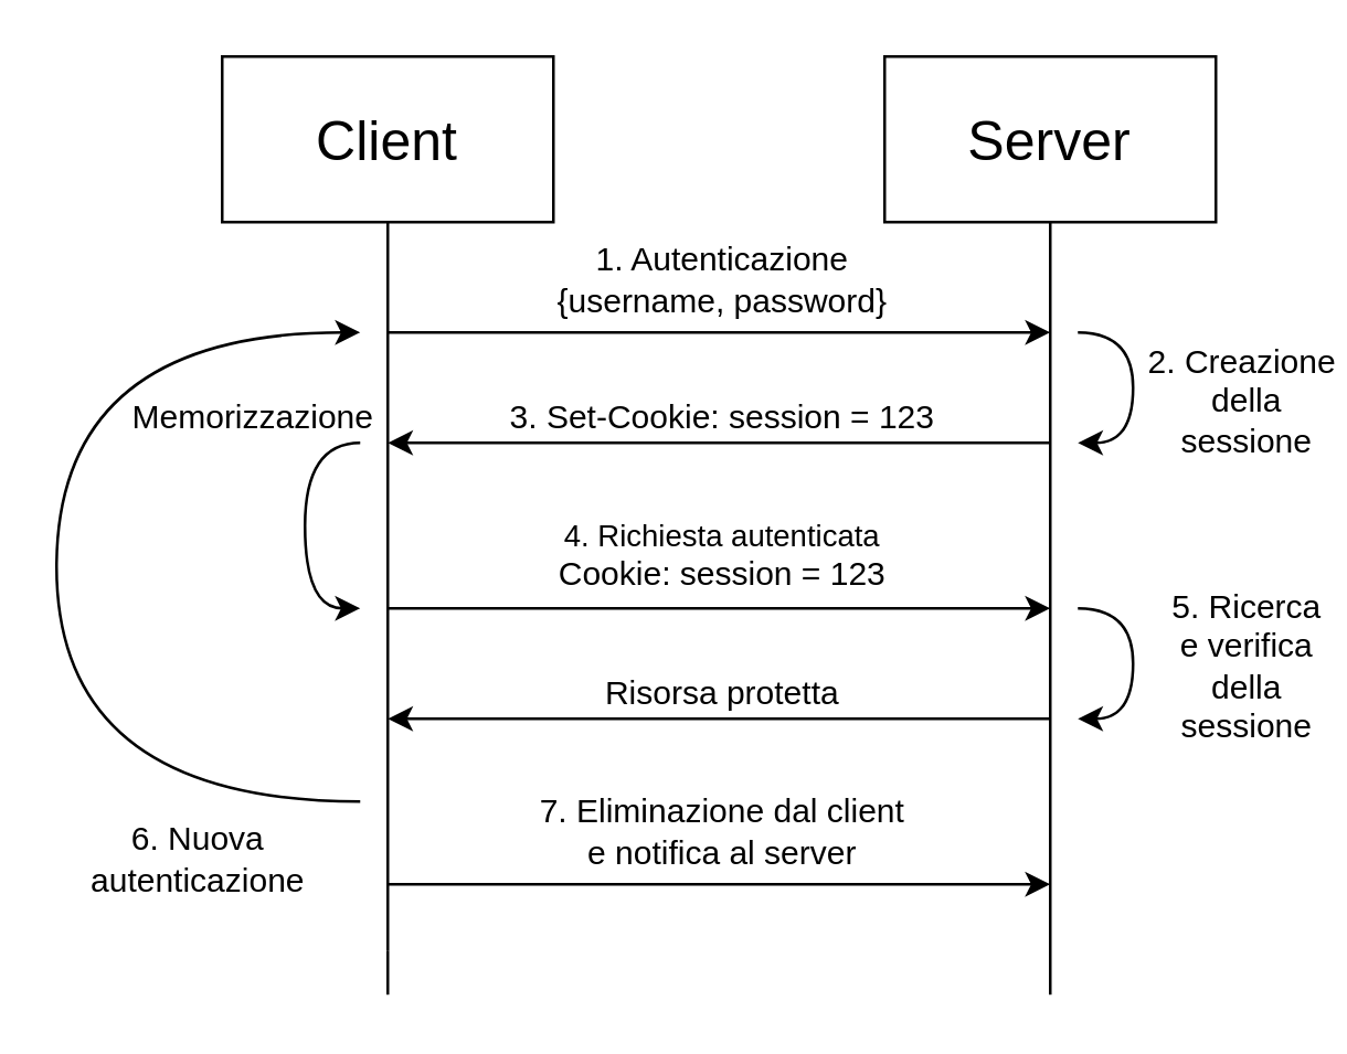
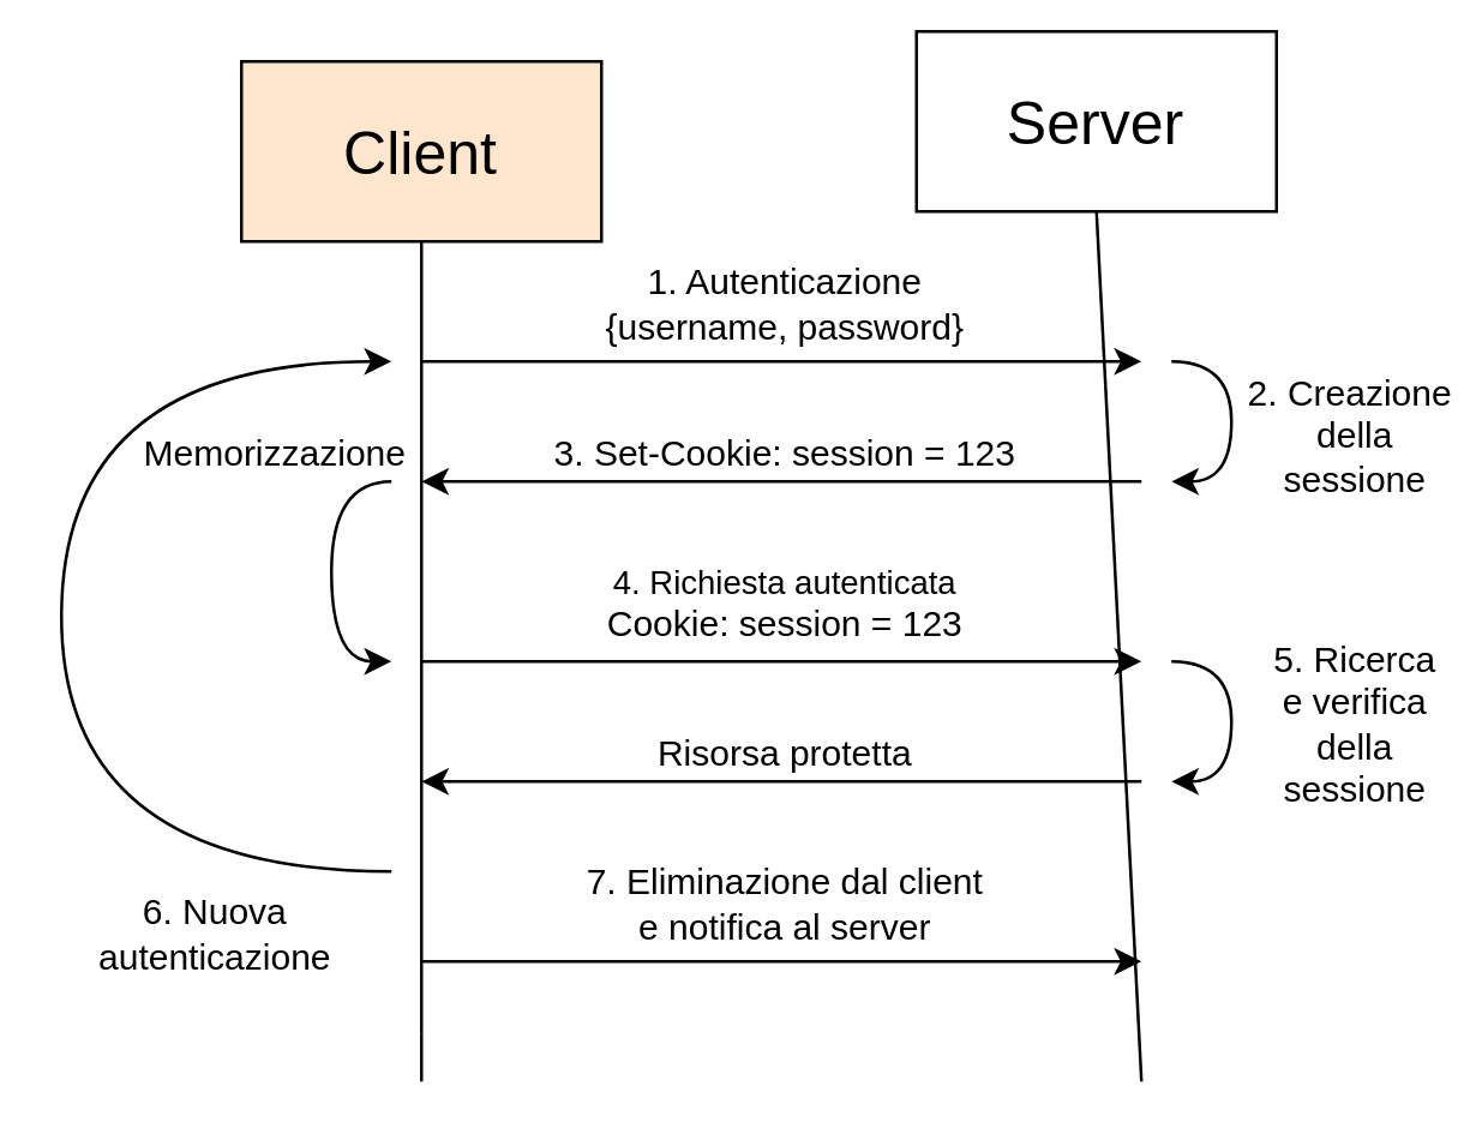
  <mxCell id="0" />
  <mxCell id="1" parent="0" />
- <mxCell id="2" value="&lt;font style=&quot;font-size: 20px;&quot;&gt;Client&lt;/font&gt;" style="rounded=0;whiteSpace=wrap;html=1;" parent="1" vertex="1"><mxGeometry x="80" y="20" width="120" height="60" as="geometry" /></mxCell>
- <mxCell id="3" value="&lt;font style=&quot;font-size: 20px;&quot;&gt;Server&lt;/font&gt;" style="rounded=0;whiteSpace=wrap;html=1;" parent="1" vertex="1"><mxGeometry x="320" y="20" width="120" height="60" as="geometry" /></mxCell>
+ <mxCell id="2" value="&lt;font style=&quot;font-size: 20px;&quot;&gt;Client&lt;/font&gt;" style="rounded=0;whiteSpace=wrap;html=1;fillColor=#ffe6cc;" parent="1" vertex="1"><mxGeometry x="80" y="20" width="120" height="60" as="geometry" /></mxCell>
+ <mxCell id="3" value="&lt;font style=&quot;font-size: 20px;&quot;&gt;Server&lt;/font&gt;" style="rounded=0;whiteSpace=wrap;html=1;" parent="1" vertex="1"><mxGeometry x="305" y="10" width="120" height="60" as="geometry" /></mxCell>
  <mxCell id="4" value="" style="endArrow=none;html=1;rounded=0;entryX=0.5;entryY=1;entryDx=0;entryDy=0;" parent="1" target="2" edge="1"><mxGeometry width="50" height="50" relative="1" as="geometry"><mxPoint x="140" y="344" as="sourcePoint" /><mxPoint x="380" y="230" as="targetPoint" /></mxGeometry></mxCell>
  <mxCell id="5" value="" style="endArrow=none;html=1;rounded=0;entryX=0.5;entryY=1;entryDx=0;entryDy=0;" parent="1" target="3" edge="1"><mxGeometry width="50" height="50" relative="1" as="geometry"><mxPoint x="380" y="360" as="sourcePoint" /><mxPoint x="390" y="100" as="targetPoint" /></mxGeometry></mxCell>
  <mxCell id="6" value="" style="endArrow=classic;html=1;rounded=0;" parent="1" edge="1"><mxGeometry relative="1" as="geometry"><mxPoint x="140" y="120" as="sourcePoint" /><mxPoint x="380" y="120" as="targetPoint" /></mxGeometry></mxCell>
  <mxCell id="7" value="&lt;font style=&quot;font-size: 12px;&quot;&gt;1. Autenticazione&lt;br&gt;{username, password}&lt;/font&gt;" style="edgeLabel;resizable=0;html=1;align=center;verticalAlign=middle;" parent="6" connectable="0" vertex="1"><mxGeometry relative="1" as="geometry"><mxPoint y="-20" as="offset" /></mxGeometry></mxCell>
  <mxCell id="8" value="" style="curved=1;endArrow=classic;html=1;rounded=0;" parent="1" edge="1"><mxGeometry width="50" height="50" relative="1" as="geometry"><mxPoint x="390" y="120" as="sourcePoint" /><mxPoint x="390" y="160" as="targetPoint" /><Array as="points"><mxPoint x="410" y="120" /><mxPoint x="410" y="160" /></Array></mxGeometry></mxCell>
  <mxCell id="9" value="&lt;font style=&quot;font-size: 12px;&quot;&gt;2. Creazione&amp;nbsp;&lt;br&gt;della&lt;br&gt;sessione&lt;br&gt;&lt;/font&gt;" style="edgeLabel;html=1;align=center;verticalAlign=middle;resizable=0;points=[];" parent="8" vertex="1" connectable="0"><mxGeometry x="-0.219" y="-2" relative="1" as="geometry"><mxPoint x="42" y="13" as="offset" /></mxGeometry></mxCell>
  <mxCell id="10" value="" style="endArrow=classic;html=1;rounded=0;" parent="1" edge="1"><mxGeometry relative="1" as="geometry"><mxPoint x="380" y="160" as="sourcePoint" /><mxPoint x="140" y="160" as="targetPoint" /></mxGeometry></mxCell>
  <mxCell id="11" value="&lt;font style=&quot;font-size: 12px;&quot;&gt;3.&amp;nbsp;Set-Cookie: session = 123&lt;/font&gt;" style="edgeLabel;resizable=0;html=1;align=center;verticalAlign=middle;" parent="10" connectable="0" vertex="1"><mxGeometry relative="1" as="geometry"><mxPoint y="-10" as="offset" /></mxGeometry></mxCell>
  <mxCell id="12" value="" style="endArrow=classic;html=1;rounded=0;" parent="1" edge="1"><mxGeometry relative="1" as="geometry"><mxPoint x="140" y="220" as="sourcePoint" /><mxPoint x="380" y="220" as="targetPoint" /></mxGeometry></mxCell>
  <mxCell id="13" value="&lt;font style=&quot;&quot;&gt;4. Richiesta autenticata&lt;br&gt;&lt;span style=&quot;font-size: 12px;&quot;&gt;Cookie: session = 123&lt;/span&gt;&lt;br&gt;&lt;/font&gt;" style="edgeLabel;resizable=0;html=1;align=center;verticalAlign=middle;" parent="12" connectable="0" vertex="1"><mxGeometry relative="1" as="geometry"><mxPoint y="-20" as="offset" /></mxGeometry></mxCell>
  <mxCell id="14" value="" style="endArrow=classic;html=1;rounded=0;" parent="1" edge="1"><mxGeometry relative="1" as="geometry"><mxPoint x="380" y="260" as="sourcePoint" /><mxPoint x="140" y="260" as="targetPoint" /></mxGeometry></mxCell>
  <mxCell id="15" value="&lt;font style=&quot;font-size: 12px;&quot;&gt;Risorsa protetta&lt;/font&gt;" style="edgeLabel;resizable=0;html=1;align=center;verticalAlign=middle;" parent="14" connectable="0" vertex="1"><mxGeometry relative="1" as="geometry"><mxPoint y="-10" as="offset" /></mxGeometry></mxCell>
  <mxCell id="16" value="" style="curved=1;endArrow=classic;html=1;rounded=0;" parent="1" edge="1"><mxGeometry width="50" height="50" relative="1" as="geometry"><mxPoint x="390" y="220" as="sourcePoint" /><mxPoint x="390" y="260" as="targetPoint" /><Array as="points"><mxPoint x="410" y="220" /><mxPoint x="410" y="260" /></Array></mxGeometry></mxCell>
  <mxCell id="17" value="&lt;font style=&quot;font-size: 12px;&quot;&gt;5. Ricerca&lt;br&gt;e verifica&lt;br&gt;della&lt;br&gt;sessione&lt;br&gt;&lt;/font&gt;" style="edgeLabel;html=1;align=center;verticalAlign=middle;resizable=0;points=[];" parent="16" vertex="1" connectable="0"><mxGeometry x="-0.219" y="-2" relative="1" as="geometry"><mxPoint x="42" y="9" as="offset" /></mxGeometry></mxCell>
  <mxCell id="18" value="" style="curved=1;endArrow=classic;html=1;rounded=0;" parent="1" edge="1"><mxGeometry width="50" height="50" relative="1" as="geometry"><mxPoint x="130" y="160" as="sourcePoint" /><mxPoint x="130" y="220" as="targetPoint" /><Array as="points"><mxPoint x="110" y="160" /><mxPoint x="110" y="220" /></Array></mxGeometry></mxCell>
  <mxCell id="19" value="&lt;font style=&quot;font-size: 12px;&quot;&gt;Memorizzazione&lt;/font&gt;" style="edgeLabel;html=1;align=center;verticalAlign=middle;resizable=0;points=[];" parent="18" vertex="1" connectable="0"><mxGeometry x="0.017" relative="1" as="geometry"><mxPoint x="-20" y="-41" as="offset" /></mxGeometry></mxCell>
  <mxCell id="20" value="" style="curved=1;endArrow=classic;html=1;rounded=0;" edge="1" parent="1"><mxGeometry width="50" height="50" relative="1" as="geometry"><mxPoint x="130" y="290" as="sourcePoint" /><mxPoint x="130" y="120" as="targetPoint" /><Array as="points"><mxPoint x="20" y="290" /><mxPoint x="20" y="120" /></Array></mxGeometry></mxCell>
  <mxCell id="21" value="&lt;font style=&quot;font-size: 12px;&quot;&gt;6. Nuova&lt;br&gt;autenticazione&lt;/font&gt;" style="edgeLabel;html=1;align=center;verticalAlign=middle;resizable=0;points=[];" vertex="1" connectable="0" parent="20"><mxGeometry x="-0.291" y="-19" relative="1" as="geometry"><mxPoint x="31" y="48" as="offset" /></mxGeometry></mxCell>
  <mxCell id="22" value="" style="endArrow=none;html=1;rounded=0;entryDx=0;entryDy=0;" edge="1" parent="1"><mxGeometry width="50" height="50" relative="1" as="geometry"><mxPoint x="140" y="360" as="sourcePoint" /><mxPoint x="140" y="344" as="targetPoint" /></mxGeometry></mxCell>
  <mxCell id="23" value="" style="endArrow=classic;html=1;rounded=0;" edge="1" parent="1"><mxGeometry relative="1" as="geometry"><mxPoint x="140" y="320" as="sourcePoint" /><mxPoint x="380" y="320" as="targetPoint" /></mxGeometry></mxCell>
  <mxCell id="24" value="&lt;font style=&quot;font-size: 12px;&quot;&gt;7. Eliminazione dal client&lt;br&gt;e notifica al server&lt;br&gt;&lt;/font&gt;" style="edgeLabel;resizable=0;html=1;align=center;verticalAlign=middle;" connectable="0" vertex="1" parent="23"><mxGeometry relative="1" as="geometry"><mxPoint y="-20" as="offset" /></mxGeometry></mxCell>
